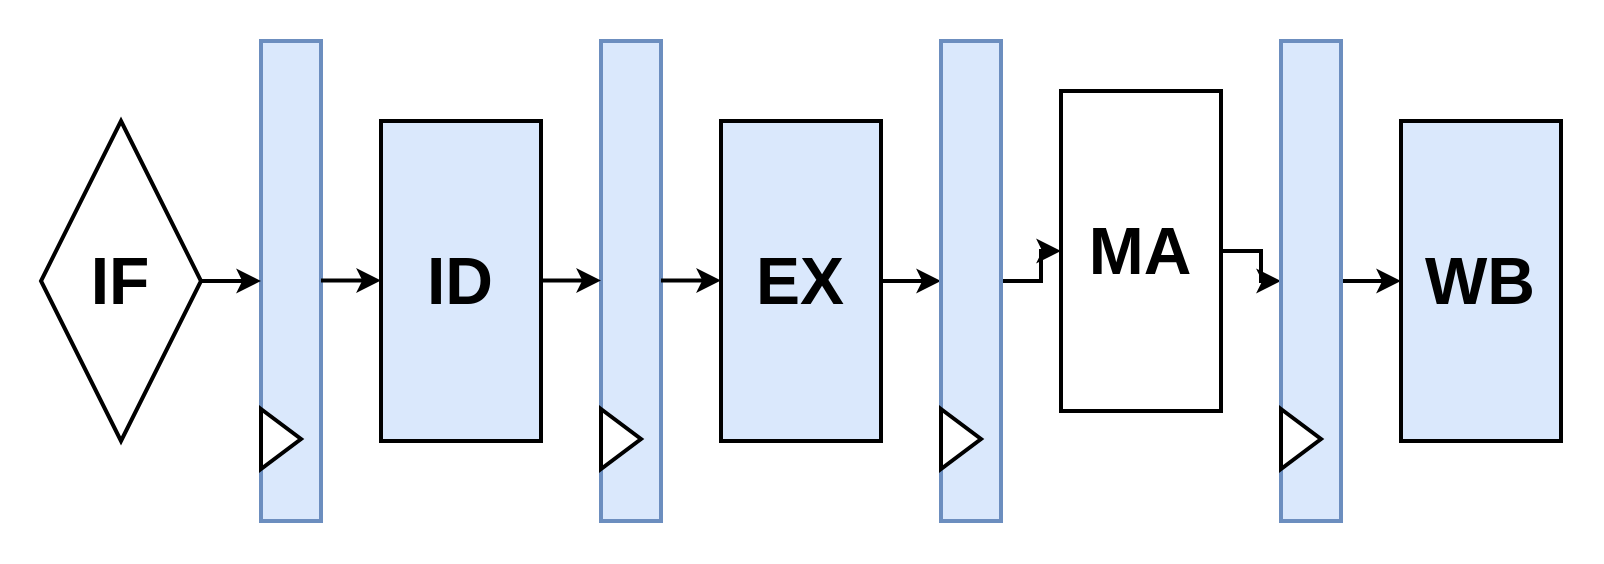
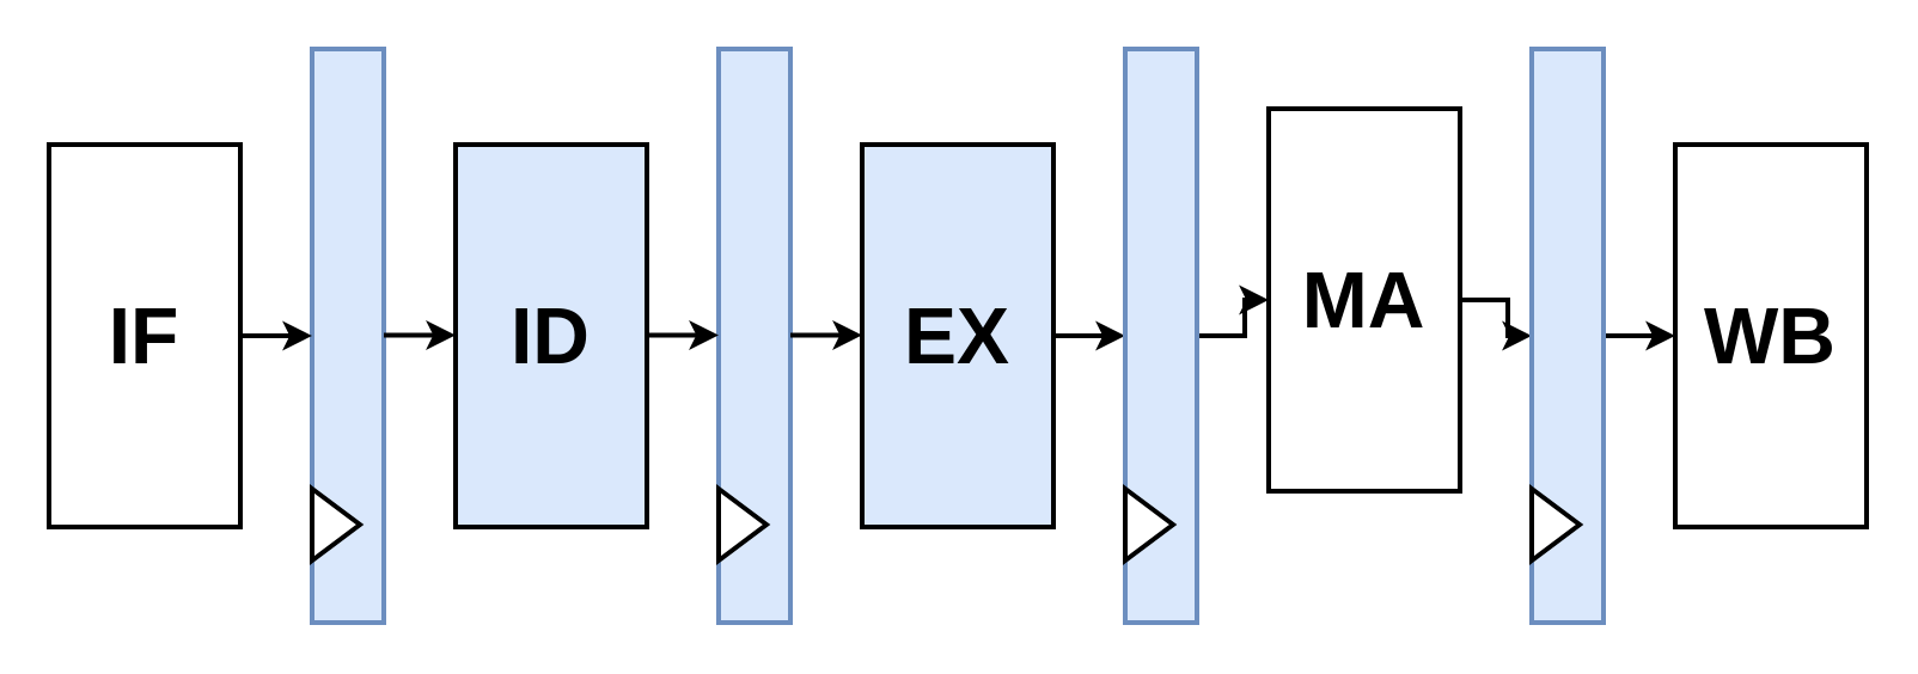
  <mxCell id="0" />
  <mxCell id="1" parent="0" />
- <mxCell id="2" value="IF" style="rhombus;whiteSpace=wrap;html=1;fontSize=33;fontStyle=1;strokeWidth=2;" vertex="1" parent="1"><mxGeometry x="20" y="60" width="80" height="160" as="geometry" /></mxCell>
+ <mxCell id="2" value="IF" style="rounded=0;whiteSpace=wrap;html=1;fontSize=33;fontStyle=1;strokeWidth=2;" vertex="1" parent="1"><mxGeometry x="20" y="60" width="80" height="160" as="geometry" /></mxCell>
  <mxCell id="3" value="ID" style="rounded=0;whiteSpace=wrap;html=1;fontSize=33;fontStyle=1;strokeWidth=2;fillColor=#dae8fc;" vertex="1" parent="1"><mxGeometry x="190" y="60" width="80" height="160" as="geometry" /></mxCell>
  <mxCell id="4" style="edgeStyle=orthogonalEdgeStyle;rounded=0;orthogonalLoop=1;jettySize=auto;html=1;entryX=0;entryY=0.5;entryDx=0;entryDy=0;fontStyle=1;fontSize=33;strokeWidth=2;" edge="1" parent="1" source="5" target="12"><mxGeometry relative="1" as="geometry" /></mxCell>
  <mxCell id="5" value="EX" style="rounded=0;whiteSpace=wrap;html=1;fontSize=33;fontStyle=1;strokeWidth=2;fillColor=#dae8fc;" vertex="1" parent="1"><mxGeometry x="360" y="60" width="80" height="160" as="geometry" /></mxCell>
  <mxCell id="6" style="edgeStyle=orthogonalEdgeStyle;rounded=0;orthogonalLoop=1;jettySize=auto;html=1;entryX=0;entryY=0.5;entryDx=0;entryDy=0;fontStyle=1;fontSize=33;strokeWidth=2;" edge="1" parent="1" source="7" target="14"><mxGeometry relative="1" as="geometry" /></mxCell>
  <mxCell id="7" value="MA" style="rounded=0;whiteSpace=wrap;html=1;fontSize=33;fontStyle=1;strokeWidth=2;" vertex="1" parent="1"><mxGeometry x="530" y="45" width="80" height="160" as="geometry" /></mxCell>
  <mxCell id="8" value="" style="rounded=0;whiteSpace=wrap;html=1;fontSize=33;fontStyle=1;strokeWidth=2;fillColor=#dae8fc;strokeColor=#6c8ebf;" vertex="1" parent="1"><mxGeometry x="130" y="20" width="30" height="240" as="geometry" /></mxCell>
  <mxCell id="9" value="" style="rounded=0;whiteSpace=wrap;html=1;fontSize=33;fontStyle=1;strokeWidth=2;fillColor=#dae8fc;strokeColor=#6c8ebf;" vertex="1" parent="1"><mxGeometry x="300" y="20" width="30" height="240" as="geometry" /></mxCell>
- <mxCell id="10" value="WB" style="rounded=0;whiteSpace=wrap;html=1;fontSize=33;fontStyle=1;strokeWidth=2;fillColor=#dae8fc;" vertex="1" parent="1"><mxGeometry x="700" y="60" width="80" height="160" as="geometry" /></mxCell>
+ <mxCell id="10" value="WB" style="rounded=0;whiteSpace=wrap;html=1;fontSize=33;fontStyle=1;strokeWidth=2;" vertex="1" parent="1"><mxGeometry x="700" y="60" width="80" height="160" as="geometry" /></mxCell>
  <mxCell id="11" style="edgeStyle=orthogonalEdgeStyle;rounded=0;orthogonalLoop=1;jettySize=auto;html=1;entryX=0;entryY=0.5;entryDx=0;entryDy=0;fontStyle=1;fontSize=33;strokeWidth=2;" edge="1" parent="1" source="12" target="7"><mxGeometry relative="1" as="geometry" /></mxCell>
  <mxCell id="12" value="" style="rounded=0;whiteSpace=wrap;html=1;fontSize=33;fontStyle=1;strokeWidth=2;fillColor=#dae8fc;strokeColor=#6c8ebf;" vertex="1" parent="1"><mxGeometry x="470" y="20" width="30" height="240" as="geometry" /></mxCell>
  <mxCell id="13" style="edgeStyle=orthogonalEdgeStyle;rounded=0;orthogonalLoop=1;jettySize=auto;html=1;entryX=0;entryY=0.5;entryDx=0;entryDy=0;fontStyle=1;fontSize=33;strokeWidth=2;" edge="1" parent="1" source="14" target="10"><mxGeometry relative="1" as="geometry" /></mxCell>
  <mxCell id="14" value="" style="rounded=0;whiteSpace=wrap;html=1;fontSize=33;fontStyle=1;strokeWidth=2;fillColor=#dae8fc;strokeColor=#6c8ebf;" vertex="1" parent="1"><mxGeometry x="640" y="20" width="30" height="240" as="geometry" /></mxCell>
  <mxCell id="15" value="" style="endArrow=classic;html=1;rounded=0;exitX=1;exitY=0.5;exitDx=0;exitDy=0;entryX=0;entryY=0.5;entryDx=0;entryDy=0;fontStyle=1;fontSize=33;strokeWidth=2;" edge="1" parent="1" source="2" target="8"><mxGeometry width="50" height="50" relative="1" as="geometry"><mxPoint x="320" y="160" as="sourcePoint" /><mxPoint x="370" y="110" as="targetPoint" /></mxGeometry></mxCell>
  <mxCell id="16" value="" style="endArrow=classic;html=1;rounded=0;exitX=1;exitY=0.5;exitDx=0;exitDy=0;entryX=0;entryY=0.5;entryDx=0;entryDy=0;fontStyle=1;fontSize=33;strokeWidth=2;" edge="1" parent="1"><mxGeometry width="50" height="50" relative="1" as="geometry"><mxPoint x="160" y="139.71" as="sourcePoint" /><mxPoint x="190" y="139.71" as="targetPoint" /></mxGeometry></mxCell>
  <mxCell id="17" value="" style="endArrow=classic;html=1;rounded=0;exitX=1;exitY=0.5;exitDx=0;exitDy=0;entryX=0;entryY=0.5;entryDx=0;entryDy=0;fontStyle=1;fontSize=33;strokeWidth=2;" edge="1" parent="1"><mxGeometry width="50" height="50" relative="1" as="geometry"><mxPoint x="270" y="139.71" as="sourcePoint" /><mxPoint x="300" y="139.71" as="targetPoint" /></mxGeometry></mxCell>
  <mxCell id="18" value="" style="endArrow=classic;html=1;rounded=0;exitX=1;exitY=0.5;exitDx=0;exitDy=0;entryX=0;entryY=0.5;entryDx=0;entryDy=0;fontStyle=1;fontSize=33;strokeWidth=2;" edge="1" parent="1"><mxGeometry width="50" height="50" relative="1" as="geometry"><mxPoint x="330" y="139.71" as="sourcePoint" /><mxPoint x="360" y="139.71" as="targetPoint" /></mxGeometry></mxCell>
  <mxCell id="19" value="" style="triangle;whiteSpace=wrap;html=1;strokeWidth=2;" vertex="1" parent="1"><mxGeometry x="130" y="204" width="20" height="30" as="geometry" /></mxCell>
  <mxCell id="20" value="" style="triangle;whiteSpace=wrap;html=1;strokeWidth=2;" vertex="1" parent="1"><mxGeometry x="300" y="204" width="20" height="30" as="geometry" /></mxCell>
  <mxCell id="21" value="" style="triangle;whiteSpace=wrap;html=1;strokeWidth=2;" vertex="1" parent="1"><mxGeometry x="470" y="204" width="20" height="30" as="geometry" /></mxCell>
  <mxCell id="22" value="" style="triangle;whiteSpace=wrap;html=1;strokeWidth=2;" vertex="1" parent="1"><mxGeometry x="640" y="204" width="20" height="30" as="geometry" /></mxCell>
